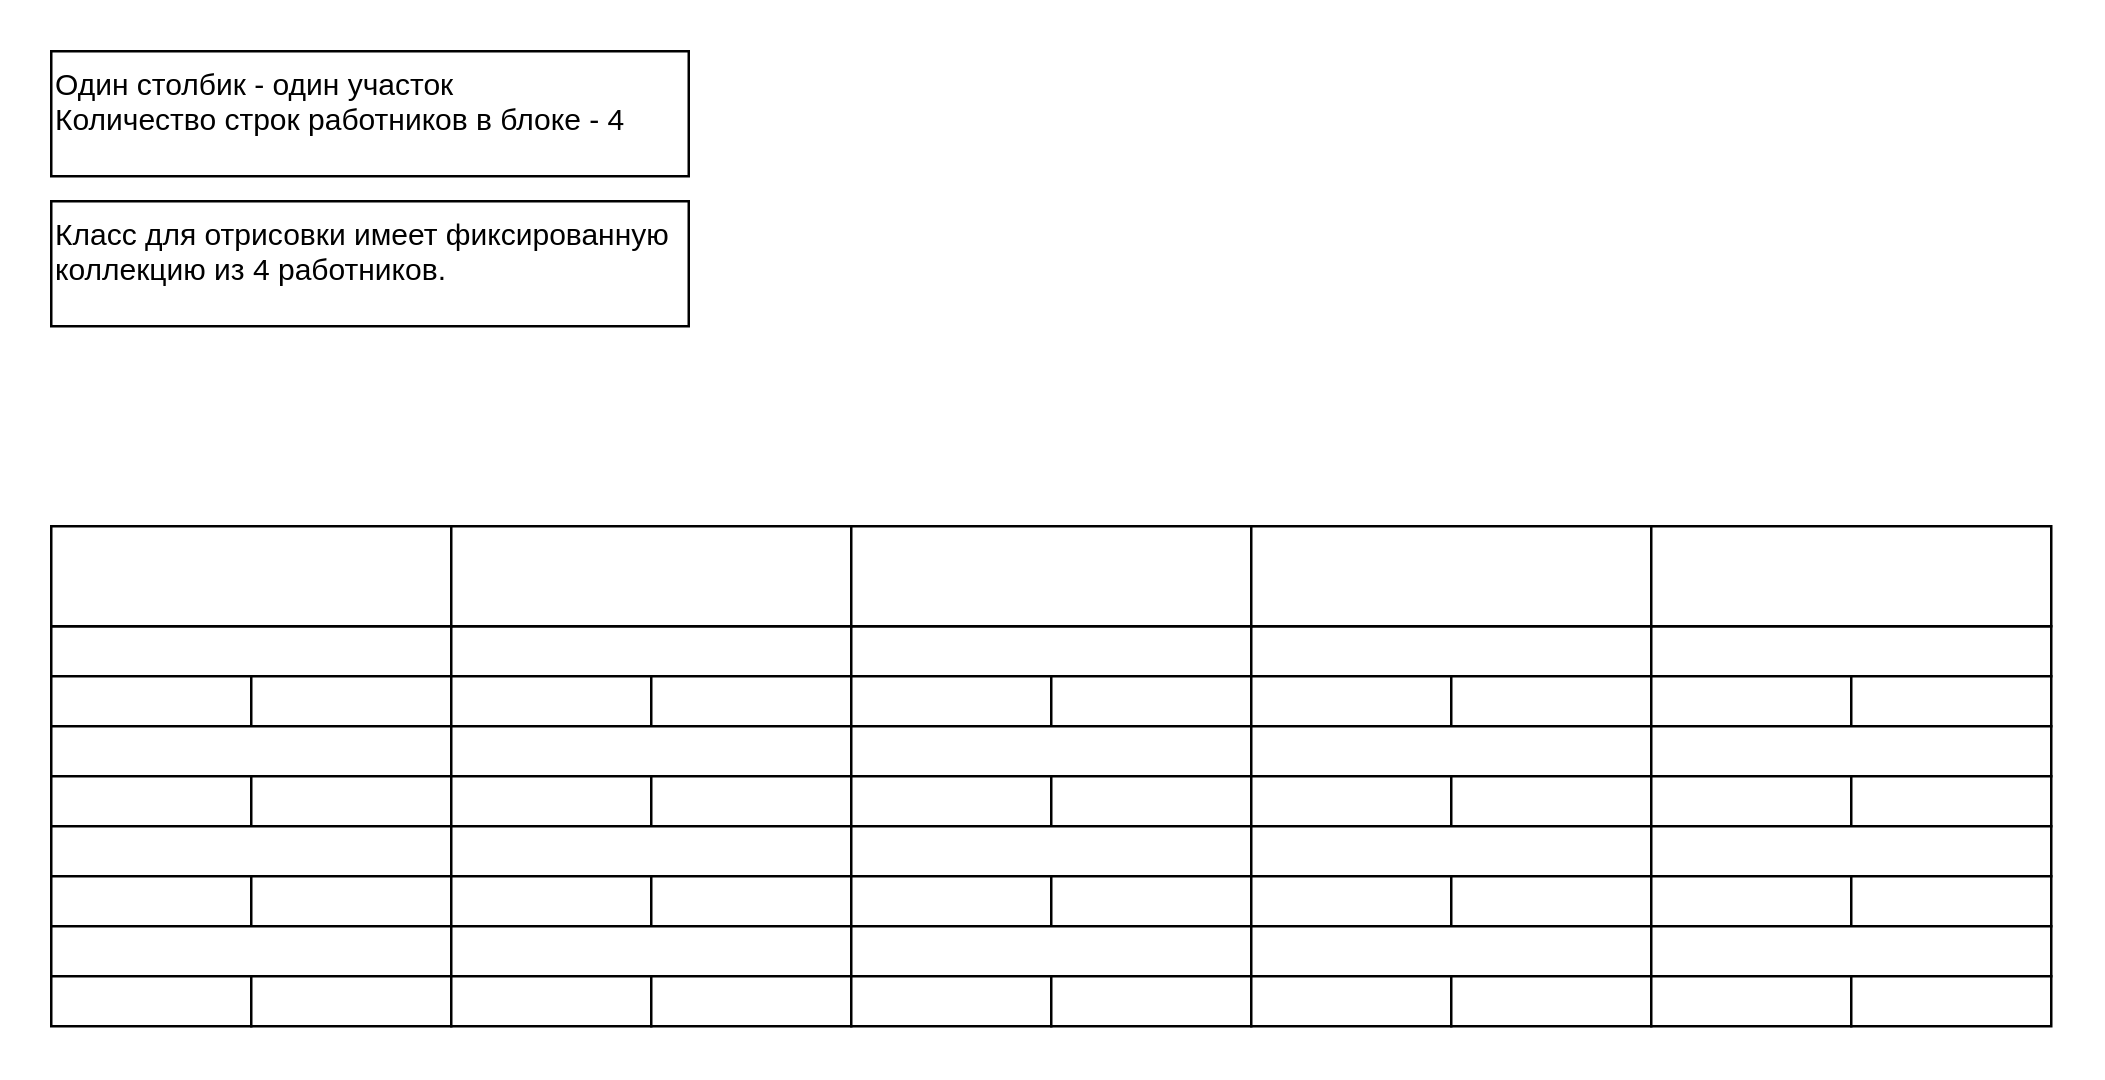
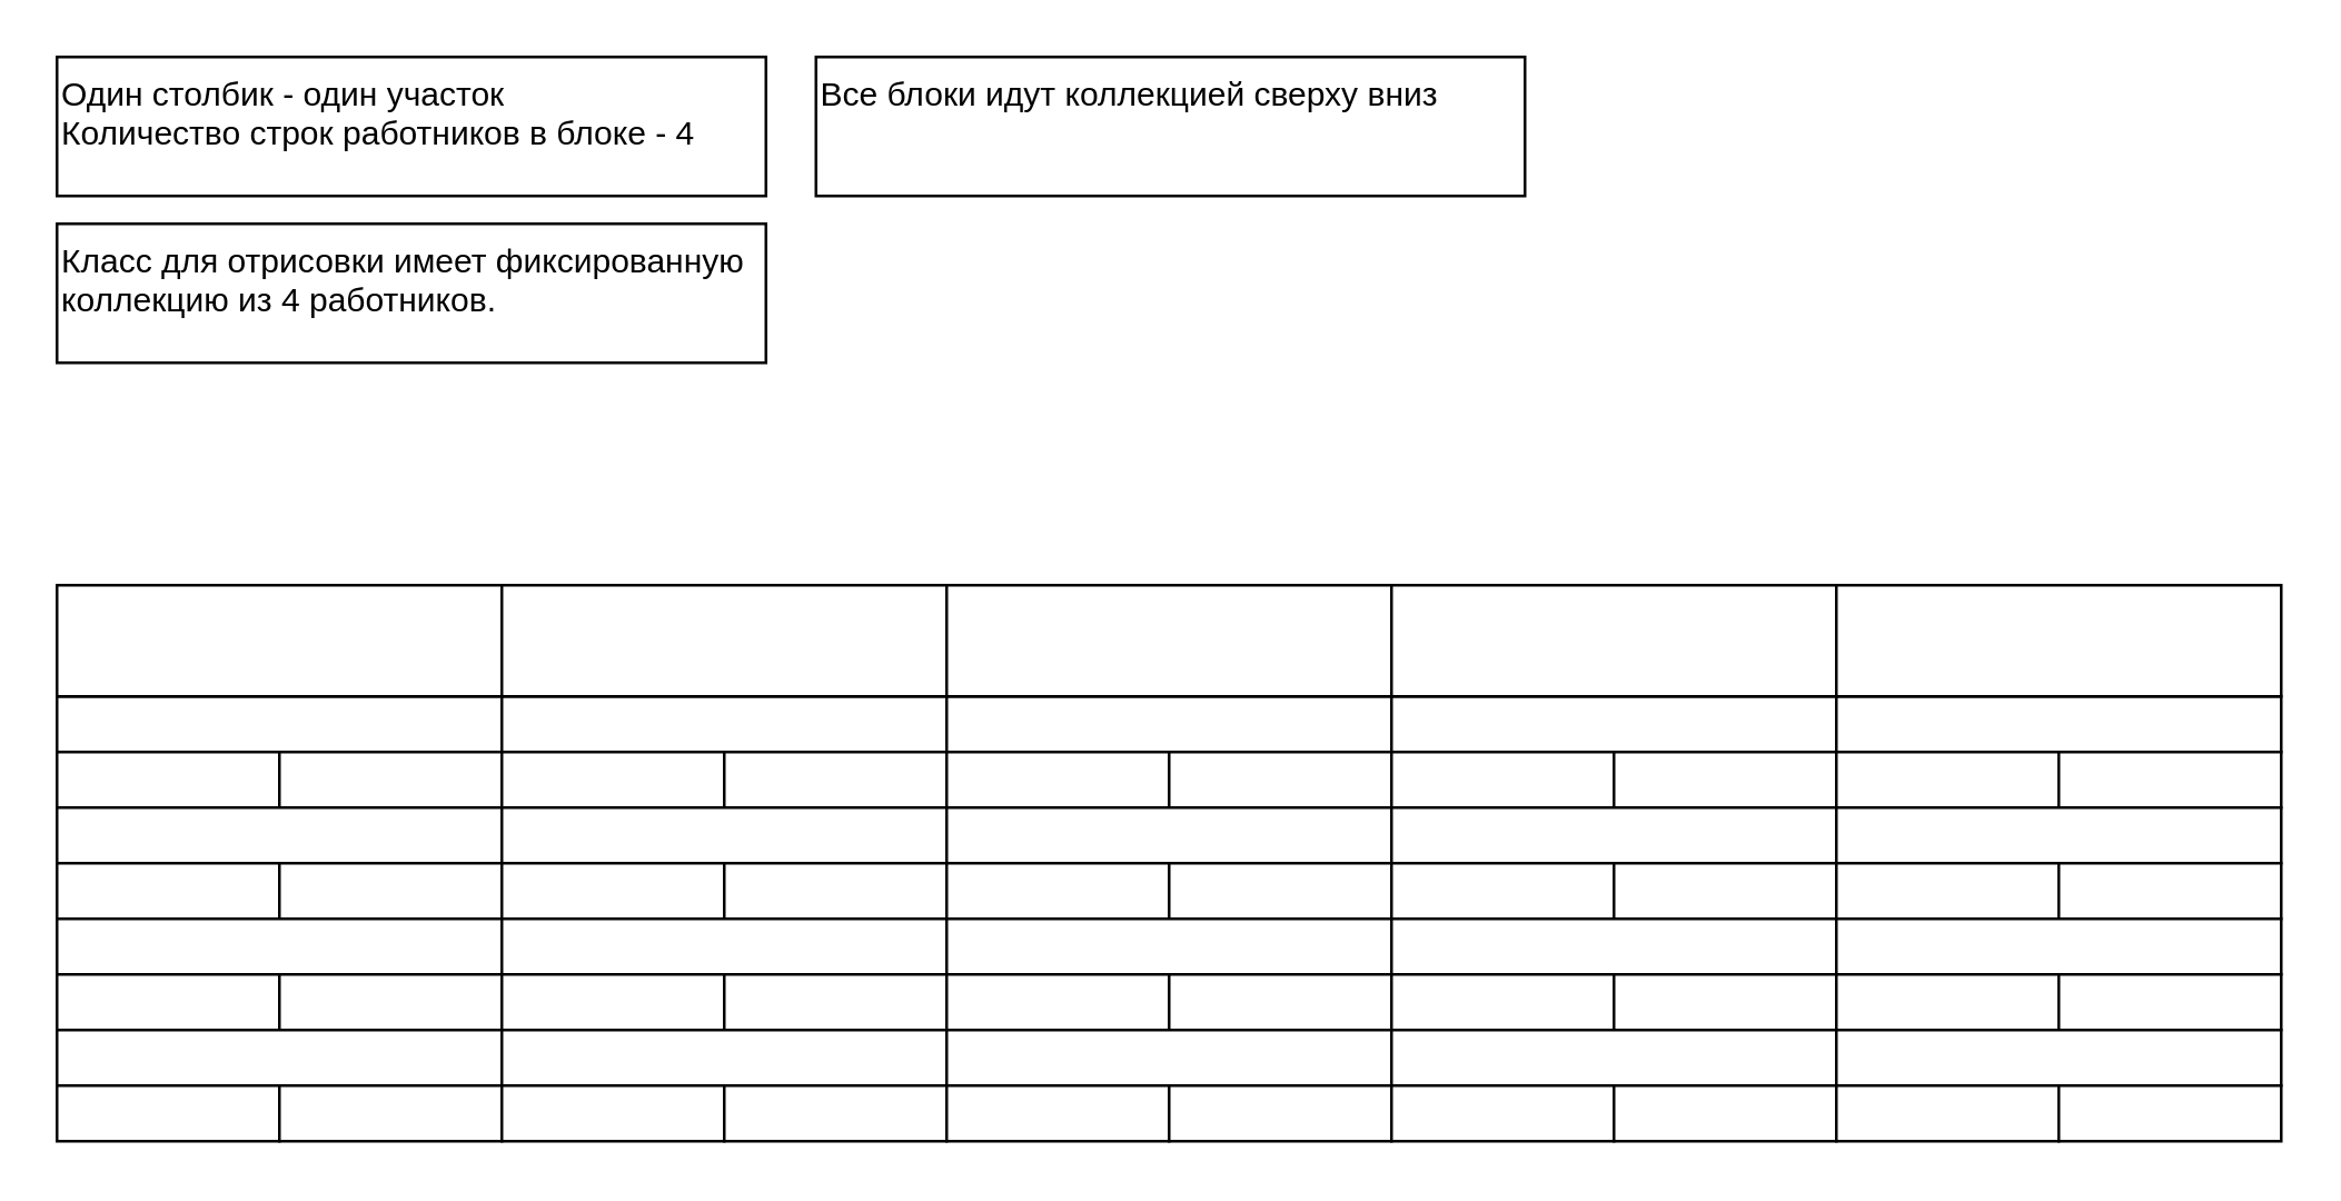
  <mxCell id="0" />
  <mxCell id="1" parent="0" />
  <mxCell id="2" value="" style="rounded=0;whiteSpace=wrap;html=1;" vertex="1" parent="1"><mxGeometry x="20" y="250" width="160" height="20" as="geometry" /></mxCell>
  <mxCell id="3" value="" style="rounded=0;whiteSpace=wrap;html=1;" vertex="1" parent="1"><mxGeometry x="20" y="270" width="80" height="20" as="geometry" /></mxCell>
  <mxCell id="4" value="" style="rounded=0;whiteSpace=wrap;html=1;" vertex="1" parent="1"><mxGeometry x="100" y="270" width="80" height="20" as="geometry" /></mxCell>
  <mxCell id="5" value="" style="rounded=0;whiteSpace=wrap;html=1;" vertex="1" parent="1"><mxGeometry x="180" y="250" width="160" height="20" as="geometry" /></mxCell>
  <mxCell id="6" value="" style="rounded=0;whiteSpace=wrap;html=1;" vertex="1" parent="1"><mxGeometry x="180" y="270" width="80" height="20" as="geometry" /></mxCell>
  <mxCell id="7" value="" style="rounded=0;whiteSpace=wrap;html=1;" vertex="1" parent="1"><mxGeometry x="260" y="270" width="80" height="20" as="geometry" /></mxCell>
  <mxCell id="8" value="" style="rounded=0;whiteSpace=wrap;html=1;" vertex="1" parent="1"><mxGeometry x="340" y="250" width="160" height="20" as="geometry" /></mxCell>
  <mxCell id="9" value="" style="rounded=0;whiteSpace=wrap;html=1;" vertex="1" parent="1"><mxGeometry x="340" y="270" width="80" height="20" as="geometry" /></mxCell>
  <mxCell id="10" value="" style="rounded=0;whiteSpace=wrap;html=1;" vertex="1" parent="1"><mxGeometry x="420" y="270" width="80" height="20" as="geometry" /></mxCell>
  <mxCell id="11" value="" style="rounded=0;whiteSpace=wrap;html=1;" vertex="1" parent="1"><mxGeometry x="500" y="250" width="160" height="20" as="geometry" /></mxCell>
  <mxCell id="12" value="" style="rounded=0;whiteSpace=wrap;html=1;" vertex="1" parent="1"><mxGeometry x="500" y="270" width="80" height="20" as="geometry" /></mxCell>
  <mxCell id="13" value="" style="rounded=0;whiteSpace=wrap;html=1;" vertex="1" parent="1"><mxGeometry x="580" y="270" width="80" height="20" as="geometry" /></mxCell>
  <mxCell id="14" value="" style="rounded=0;whiteSpace=wrap;html=1;" vertex="1" parent="1"><mxGeometry x="660" y="250" width="160" height="20" as="geometry" /></mxCell>
  <mxCell id="15" value="" style="rounded=0;whiteSpace=wrap;html=1;" vertex="1" parent="1"><mxGeometry x="660" y="270" width="80" height="20" as="geometry" /></mxCell>
  <mxCell id="16" value="" style="rounded=0;whiteSpace=wrap;html=1;" vertex="1" parent="1"><mxGeometry x="740" y="270" width="80" height="20" as="geometry" /></mxCell>
  <mxCell id="17" value="" style="rounded=0;whiteSpace=wrap;html=1;" vertex="1" parent="1"><mxGeometry x="20" y="210" width="160" height="40" as="geometry" /></mxCell>
  <mxCell id="18" value="" style="rounded=0;whiteSpace=wrap;html=1;" vertex="1" parent="1"><mxGeometry x="180" y="210" width="160" height="40" as="geometry" /></mxCell>
  <mxCell id="19" value="" style="rounded=0;whiteSpace=wrap;html=1;" vertex="1" parent="1"><mxGeometry x="340" y="210" width="160" height="40" as="geometry" /></mxCell>
  <mxCell id="20" value="" style="rounded=0;whiteSpace=wrap;html=1;" vertex="1" parent="1"><mxGeometry x="500" y="210" width="160" height="40" as="geometry" /></mxCell>
  <mxCell id="21" value="" style="rounded=0;whiteSpace=wrap;html=1;" vertex="1" parent="1"><mxGeometry x="660" y="210" width="160" height="40" as="geometry" /></mxCell>
  <mxCell id="22" value="" style="rounded=0;whiteSpace=wrap;html=1;" vertex="1" parent="1"><mxGeometry x="20" y="290" width="160" height="20" as="geometry" /></mxCell>
  <mxCell id="23" value="" style="rounded=0;whiteSpace=wrap;html=1;" vertex="1" parent="1"><mxGeometry x="20" y="310" width="80" height="20" as="geometry" /></mxCell>
  <mxCell id="24" value="" style="rounded=0;whiteSpace=wrap;html=1;" vertex="1" parent="1"><mxGeometry x="100" y="310" width="80" height="20" as="geometry" /></mxCell>
  <mxCell id="25" value="" style="rounded=0;whiteSpace=wrap;html=1;" vertex="1" parent="1"><mxGeometry x="180" y="290" width="160" height="20" as="geometry" /></mxCell>
  <mxCell id="26" value="" style="rounded=0;whiteSpace=wrap;html=1;" vertex="1" parent="1"><mxGeometry x="180" y="310" width="80" height="20" as="geometry" /></mxCell>
  <mxCell id="27" value="" style="rounded=0;whiteSpace=wrap;html=1;" vertex="1" parent="1"><mxGeometry x="260" y="310" width="80" height="20" as="geometry" /></mxCell>
  <mxCell id="28" value="" style="rounded=0;whiteSpace=wrap;html=1;" vertex="1" parent="1"><mxGeometry x="340" y="290" width="160" height="20" as="geometry" /></mxCell>
  <mxCell id="29" value="" style="rounded=0;whiteSpace=wrap;html=1;" vertex="1" parent="1"><mxGeometry x="340" y="310" width="80" height="20" as="geometry" /></mxCell>
  <mxCell id="30" value="" style="rounded=0;whiteSpace=wrap;html=1;" vertex="1" parent="1"><mxGeometry x="420" y="310" width="80" height="20" as="geometry" /></mxCell>
  <mxCell id="31" value="" style="rounded=0;whiteSpace=wrap;html=1;" vertex="1" parent="1"><mxGeometry x="500" y="290" width="160" height="20" as="geometry" /></mxCell>
  <mxCell id="32" value="" style="rounded=0;whiteSpace=wrap;html=1;" vertex="1" parent="1"><mxGeometry x="500" y="310" width="80" height="20" as="geometry" /></mxCell>
  <mxCell id="33" value="" style="rounded=0;whiteSpace=wrap;html=1;" vertex="1" parent="1"><mxGeometry x="580" y="310" width="80" height="20" as="geometry" /></mxCell>
  <mxCell id="34" value="" style="rounded=0;whiteSpace=wrap;html=1;" vertex="1" parent="1"><mxGeometry x="660" y="290" width="160" height="20" as="geometry" /></mxCell>
  <mxCell id="35" value="" style="rounded=0;whiteSpace=wrap;html=1;" vertex="1" parent="1"><mxGeometry x="660" y="310" width="80" height="20" as="geometry" /></mxCell>
  <mxCell id="36" value="" style="rounded=0;whiteSpace=wrap;html=1;" vertex="1" parent="1"><mxGeometry x="740" y="310" width="80" height="20" as="geometry" /></mxCell>
  <mxCell id="37" value="" style="rounded=0;whiteSpace=wrap;html=1;" vertex="1" parent="1"><mxGeometry x="20" y="330" width="160" height="20" as="geometry" /></mxCell>
  <mxCell id="38" value="" style="rounded=0;whiteSpace=wrap;html=1;" vertex="1" parent="1"><mxGeometry x="20" y="350" width="80" height="20" as="geometry" /></mxCell>
  <mxCell id="39" value="" style="rounded=0;whiteSpace=wrap;html=1;" vertex="1" parent="1"><mxGeometry x="100" y="350" width="80" height="20" as="geometry" /></mxCell>
  <mxCell id="40" value="" style="rounded=0;whiteSpace=wrap;html=1;" vertex="1" parent="1"><mxGeometry x="180" y="330" width="160" height="20" as="geometry" /></mxCell>
  <mxCell id="41" value="" style="rounded=0;whiteSpace=wrap;html=1;" vertex="1" parent="1"><mxGeometry x="180" y="350" width="80" height="20" as="geometry" /></mxCell>
  <mxCell id="42" value="" style="rounded=0;whiteSpace=wrap;html=1;" vertex="1" parent="1"><mxGeometry x="260" y="350" width="80" height="20" as="geometry" /></mxCell>
  <mxCell id="43" value="" style="rounded=0;whiteSpace=wrap;html=1;" vertex="1" parent="1"><mxGeometry x="340" y="330" width="160" height="20" as="geometry" /></mxCell>
  <mxCell id="44" value="" style="rounded=0;whiteSpace=wrap;html=1;" vertex="1" parent="1"><mxGeometry x="340" y="350" width="80" height="20" as="geometry" /></mxCell>
  <mxCell id="45" value="" style="rounded=0;whiteSpace=wrap;html=1;" vertex="1" parent="1"><mxGeometry x="420" y="350" width="80" height="20" as="geometry" /></mxCell>
  <mxCell id="46" value="" style="rounded=0;whiteSpace=wrap;html=1;" vertex="1" parent="1"><mxGeometry x="500" y="330" width="160" height="20" as="geometry" /></mxCell>
  <mxCell id="47" value="" style="rounded=0;whiteSpace=wrap;html=1;" vertex="1" parent="1"><mxGeometry x="500" y="350" width="80" height="20" as="geometry" /></mxCell>
  <mxCell id="48" value="" style="rounded=0;whiteSpace=wrap;html=1;" vertex="1" parent="1"><mxGeometry x="580" y="350" width="80" height="20" as="geometry" /></mxCell>
  <mxCell id="49" value="" style="rounded=0;whiteSpace=wrap;html=1;" vertex="1" parent="1"><mxGeometry x="660" y="330" width="160" height="20" as="geometry" /></mxCell>
  <mxCell id="50" value="" style="rounded=0;whiteSpace=wrap;html=1;" vertex="1" parent="1"><mxGeometry x="660" y="350" width="80" height="20" as="geometry" /></mxCell>
  <mxCell id="51" value="" style="rounded=0;whiteSpace=wrap;html=1;" vertex="1" parent="1"><mxGeometry x="740" y="350" width="80" height="20" as="geometry" /></mxCell>
  <mxCell id="52" value="" style="rounded=0;whiteSpace=wrap;html=1;" vertex="1" parent="1"><mxGeometry x="20" y="370" width="160" height="20" as="geometry" /></mxCell>
  <mxCell id="53" value="" style="rounded=0;whiteSpace=wrap;html=1;" vertex="1" parent="1"><mxGeometry x="20" y="390" width="80" height="20" as="geometry" /></mxCell>
  <mxCell id="54" value="" style="rounded=0;whiteSpace=wrap;html=1;" vertex="1" parent="1"><mxGeometry x="100" y="390" width="80" height="20" as="geometry" /></mxCell>
  <mxCell id="55" value="" style="rounded=0;whiteSpace=wrap;html=1;" vertex="1" parent="1"><mxGeometry x="180" y="370" width="160" height="20" as="geometry" /></mxCell>
  <mxCell id="56" value="" style="rounded=0;whiteSpace=wrap;html=1;" vertex="1" parent="1"><mxGeometry x="180" y="390" width="80" height="20" as="geometry" /></mxCell>
  <mxCell id="57" value="" style="rounded=0;whiteSpace=wrap;html=1;" vertex="1" parent="1"><mxGeometry x="260" y="390" width="80" height="20" as="geometry" /></mxCell>
  <mxCell id="58" value="" style="rounded=0;whiteSpace=wrap;html=1;" vertex="1" parent="1"><mxGeometry x="340" y="370" width="160" height="20" as="geometry" /></mxCell>
  <mxCell id="59" value="" style="rounded=0;whiteSpace=wrap;html=1;" vertex="1" parent="1"><mxGeometry x="340" y="390" width="80" height="20" as="geometry" /></mxCell>
  <mxCell id="60" value="" style="rounded=0;whiteSpace=wrap;html=1;" vertex="1" parent="1"><mxGeometry x="420" y="390" width="80" height="20" as="geometry" /></mxCell>
  <mxCell id="61" value="" style="rounded=0;whiteSpace=wrap;html=1;" vertex="1" parent="1"><mxGeometry x="500" y="370" width="160" height="20" as="geometry" /></mxCell>
  <mxCell id="62" value="" style="rounded=0;whiteSpace=wrap;html=1;" vertex="1" parent="1"><mxGeometry x="500" y="390" width="80" height="20" as="geometry" /></mxCell>
  <mxCell id="63" value="" style="rounded=0;whiteSpace=wrap;html=1;" vertex="1" parent="1"><mxGeometry x="580" y="390" width="80" height="20" as="geometry" /></mxCell>
  <mxCell id="64" value="" style="rounded=0;whiteSpace=wrap;html=1;" vertex="1" parent="1"><mxGeometry x="660" y="370" width="160" height="20" as="geometry" /></mxCell>
  <mxCell id="65" value="" style="rounded=0;whiteSpace=wrap;html=1;" vertex="1" parent="1"><mxGeometry x="660" y="390" width="80" height="20" as="geometry" /></mxCell>
  <mxCell id="66" value="" style="rounded=0;whiteSpace=wrap;html=1;" vertex="1" parent="1"><mxGeometry x="740" y="390" width="80" height="20" as="geometry" /></mxCell>
  <mxCell id="67" value="Один столбик - один участок&lt;br&gt;Количество строк работников в блоке - 4" style="text;html=1;strokeColor=default;fillColor=none;align=left;verticalAlign=top;whiteSpace=wrap;rounded=0;" vertex="1" parent="1"><mxGeometry x="20" y="20" width="255" height="50" as="geometry" /></mxCell>
  <mxCell id="68" value="Класс для отрисовки имеет фиксированную коллекцию из 4 работников." style="text;html=1;strokeColor=default;fillColor=none;align=left;verticalAlign=top;whiteSpace=wrap;rounded=0;" vertex="1" parent="1"><mxGeometry x="20" y="80" width="255" height="50" as="geometry" /></mxCell>
+ <mxCell id="69" value="Все блоки идут коллекцией сверху вниз" style="text;html=1;strokeColor=default;fillColor=none;align=left;verticalAlign=top;whiteSpace=wrap;rounded=0;" vertex="1" parent="1"><mxGeometry x="293" y="20" width="255" height="50" as="geometry" /></mxCell>
